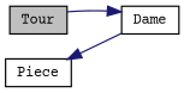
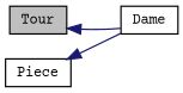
  digraph {
    fontname="Courier Prime"
    rankdir=LR
    node [color=black fillcolor=white fontname="Courier Prime" fontsize=10 shape=record style=filled]
    edge [color=midnightblue dir=back fontname="Courier Prime" fontsize=10 labelfontname=Helvetica labelfontsize=10 style=solid]
    n1 [fillcolor=grey75 fontcolor=black height=0.2 label=Tour width=0.4]
    n2 [height=0.2 label=Dame width=0.4]
    n3 [height=0.2 label=Piece width=0.4]
-   n2 -> n1
+   n1 -> n2
    n3 -> n2
  }
